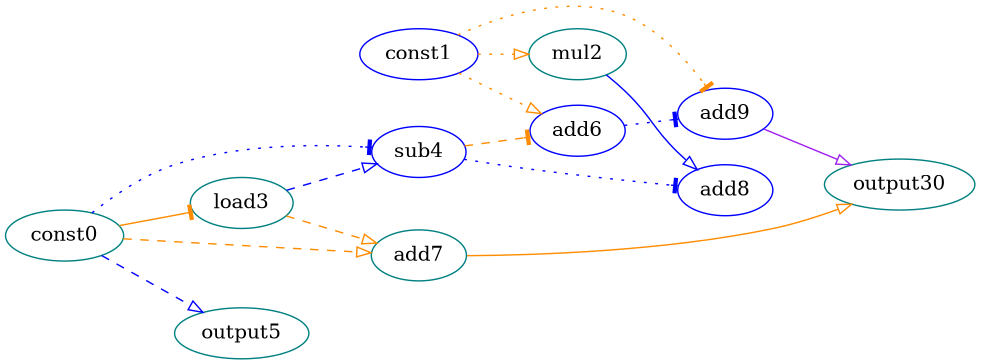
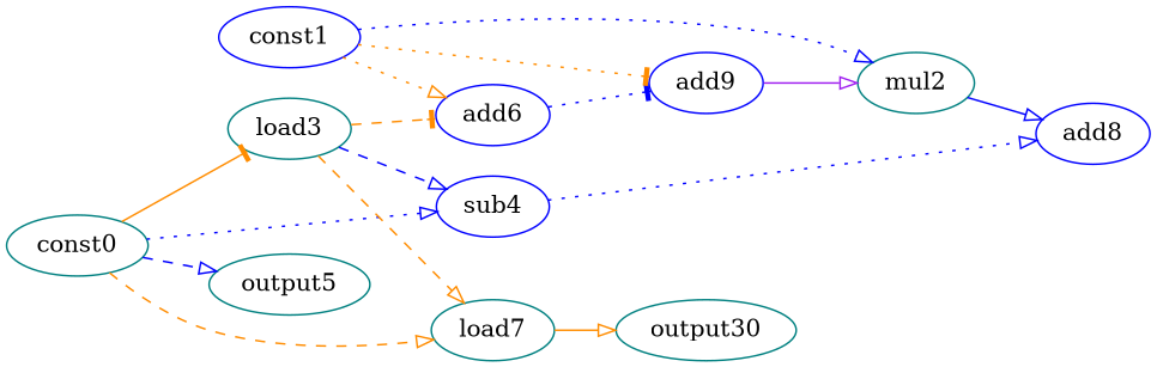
  digraph {
    rankdir=LR
    node [color=teal opcode=add]
    edge [arrowhead=onormal color=darkorange operand=0 style=dotted]
    const0 [opcode=const]
    load3 [opcode=load]
    sub4 [color=blue opcode=sub]
    output5 [opcode=output]
-   add7
+   add7 [label=load7]
    add6 [color=blue]
    n7 [color=blue label=add8 opcode=store]
    n8 [label=output30 opcode=output]
    const1 [color=blue opcode=const]
    mul2 [opcode=mul]
    add9 [color=blue]
    const0 -> load3 [arrowhead=tee style=solid]
-   const0 -> sub4 [arrowhead=tee color=blue]
+   const0 -> sub4 [color=blue]
    const0 -> output5 [color=blue style=dashed]
    const0 -> add7 [style=dashed]
    load3 -> sub4 [color=blue operand=1 style=dashed]
    load3 -> add7 [operand=1 style=dashed]
-   sub4 -> add6 [arrowhead=tee operand=1 style=dashed]
-   sub4 -> n7 [arrowhead=tee color=blue operand=1]
+   load3 -> add6 [arrowhead=tee operand=1 style=dashed]
+   sub4 -> n7 [color=blue operand=1]
    add7 -> n8 [style=solid]
    add6 -> add9 [arrowhead=tee color=blue operand=1]
    const1 -> add6
-   const1 -> mul2
+   const1 -> mul2 [color=blue]
    const1 -> add9 [arrowhead=tee]
    mul2 -> n7 [color=blue style=solid]
-   add9 -> n8 [color=purple operand=1 style=solid]
+   add9 -> mul2 [color=purple operand=1 style=solid]
  }
